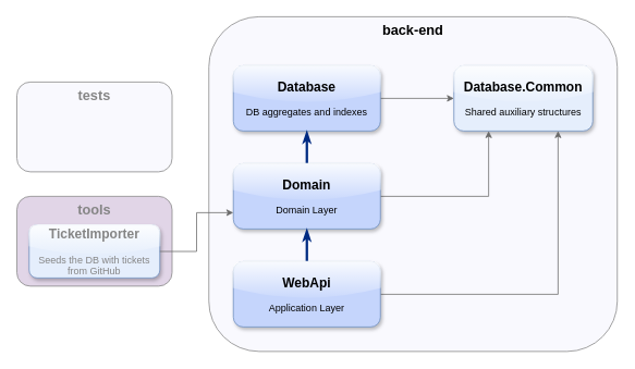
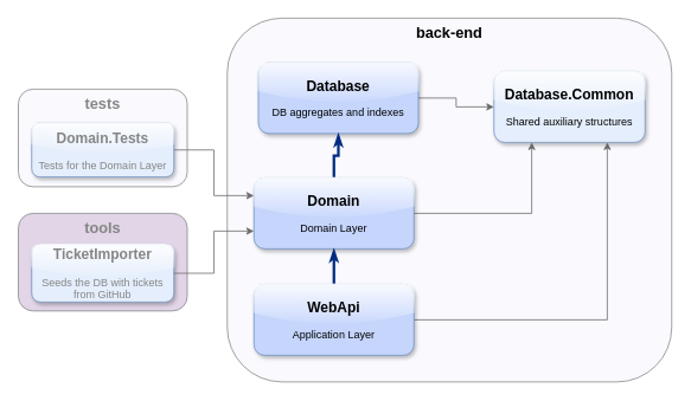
  <mxCell id="0" style=";html=1;" />
  <mxCell id="1" style=";html=1;" parent="0" />
  <mxCell id="2" value="&lt;font color=&quot;#858585&quot;&gt;tools&lt;/font&gt;" style="rounded=1;whiteSpace=wrap;html=1;shadow=0;glass=0;sketch=0;fillColor=#e1d5e7;strokeColor=#858585;verticalAlign=top;fontStyle=1;fontSize=17;" vertex="1" parent="1"><mxGeometry x="20" y="240" width="190" height="110" as="geometry" /></mxCell>
  <mxCell id="3" value="&lt;font color=&quot;#858585&quot;&gt;tests&lt;/font&gt;" style="rounded=1;whiteSpace=wrap;html=1;shadow=0;glass=0;sketch=0;fillColor=#F9F9FE;strokeColor=#858585;verticalAlign=top;fontStyle=1;fontSize=17;" vertex="1" parent="1"><mxGeometry x="20" y="100" width="190" height="110" as="geometry" /></mxCell>
  <mxCell id="4" value="back-end" style="rounded=1;whiteSpace=wrap;html=1;shadow=0;glass=0;sketch=0;fillColor=#F9F9FE;strokeColor=#858585;verticalAlign=top;fontStyle=1;fontSize=17;" vertex="1" parent="1"><mxGeometry x="255" y="20" width="500" height="410" as="geometry" /></mxCell>
  <mxCell id="5" style="edgeStyle=orthogonalEdgeStyle;rounded=0;orthogonalLoop=1;jettySize=auto;html=1;entryX=0;entryY=0.5;entryDx=0;entryDy=0;strokeColor=#696969;fontColor=#949494;" edge="1" parent="1" source="6" target="7"><mxGeometry relative="1" as="geometry"><mxPoint x="585" y="120" as="targetPoint" /></mxGeometry></mxCell>
- <mxCell id="6" value="&lt;b&gt;&lt;font style=&quot;font-size: 16px&quot;&gt;Database&lt;/font&gt;&lt;/b&gt;&lt;br&gt;&lt;br&gt;DB aggregates and indexes" style="rounded=1;whiteSpace=wrap;html=1;strokeColor=#6c8ebf;glass=1;sketch=0;shadow=1;fillColor=#C5D5FC;" vertex="1" parent="1"><mxGeometry x="285" y="80" width="180" height="80" as="geometry" /></mxCell>
+ <mxCell id="6" value="&lt;b&gt;&lt;font style=&quot;font-size: 16px&quot;&gt;Database&lt;/font&gt;&lt;/b&gt;&lt;br&gt;&lt;br&gt;DB aggregates and indexes" style="rounded=1;whiteSpace=wrap;html=1;strokeColor=#6c8ebf;glass=1;sketch=0;shadow=1;fillColor=#C5D5FC;" vertex="1" parent="1"><mxGeometry x="290" y="70" width="180" height="80" as="geometry" /></mxCell>
  <mxCell id="7" value="&lt;b&gt;&lt;font style=&quot;font-size: 16px&quot;&gt;Database.Common&lt;/font&gt;&lt;/b&gt;&lt;br&gt;&lt;br&gt;Shared auxiliary structures" style="rounded=1;whiteSpace=wrap;html=1;strokeColor=#6c8ebf;fillColor=#E5EEFC;glass=1;shadow=1;" vertex="1" parent="1"><mxGeometry x="555" y="80" width="170" height="80" as="geometry" /></mxCell>
  <mxCell id="8" style="edgeStyle=orthogonalEdgeStyle;rounded=0;orthogonalLoop=1;jettySize=auto;html=1;entryX=0.5;entryY=1;entryDx=0;entryDy=0;strokeColor=#002B82;strokeWidth=3;endArrow=classicThin;endFill=1;" edge="1" parent="1" source="10" target="6"><mxGeometry relative="1" as="geometry" /></mxCell>
  <mxCell id="9" style="edgeStyle=orthogonalEdgeStyle;rounded=0;orthogonalLoop=1;jettySize=auto;html=1;exitX=1;exitY=0.5;exitDx=0;exitDy=0;entryX=0.25;entryY=1;entryDx=0;entryDy=0;strokeColor=#696969;fontColor=#949494;" edge="1" parent="1" source="10" target="7"><mxGeometry relative="1" as="geometry" /></mxCell>
  <mxCell id="10" value="&lt;b&gt;&lt;font style=&quot;font-size: 16px&quot;&gt;Domain&lt;/font&gt;&lt;/b&gt;&lt;br&gt;&lt;br&gt;Domain Layer" style="rounded=1;whiteSpace=wrap;html=1;strokeColor=#6c8ebf;glass=1;sketch=0;shadow=1;fillColor=#C5D5FC;" vertex="1" parent="1"><mxGeometry x="285" y="200" width="180" height="80" as="geometry" /></mxCell>
  <mxCell id="11" style="edgeStyle=orthogonalEdgeStyle;rounded=0;orthogonalLoop=1;jettySize=auto;html=1;entryX=0.5;entryY=1;entryDx=0;entryDy=0;strokeColor=#002B82;strokeWidth=3;endArrow=classicThin;endFill=1;" edge="1" parent="1" source="13" target="10"><mxGeometry relative="1" as="geometry" /></mxCell>
  <mxCell id="12" style="edgeStyle=orthogonalEdgeStyle;rounded=0;orthogonalLoop=1;jettySize=auto;html=1;entryX=0.75;entryY=1;entryDx=0;entryDy=0;strokeColor=#696969;fontColor=#949494;" edge="1" parent="1" source="13" target="7"><mxGeometry relative="1" as="geometry" /></mxCell>
  <mxCell id="13" value="&lt;b&gt;&lt;font style=&quot;font-size: 16px&quot;&gt;WebApi&lt;/font&gt;&lt;/b&gt;&lt;br&gt;&lt;br&gt;Application Layer" style="rounded=1;whiteSpace=wrap;html=1;strokeColor=#6c8ebf;glass=1;sketch=0;shadow=1;fillColor=#C5D5FC;" vertex="1" parent="1"><mxGeometry x="285" y="320" width="180" height="80" as="geometry" /></mxCell>
+ <mxCell id="14" value="&lt;font color=&quot;#858585&quot;&gt;&lt;b&gt;&lt;font style=&quot;font-size: 16px&quot;&gt;Domain.Tests&lt;/font&gt;&lt;/b&gt;&lt;br&gt;&lt;br&gt;Tests for the Domain Layer&lt;/font&gt;" style="rounded=1;whiteSpace=wrap;html=1;strokeColor=#6c8ebf;fillColor=#E5EEFC;glass=1;shadow=1;" vertex="1" parent="1"><mxGeometry x="35" y="138" width="160" height="61" as="geometry" /></mxCell>
+ <mxCell id="15" style="edgeStyle=orthogonalEdgeStyle;rounded=0;orthogonalLoop=1;jettySize=auto;html=1;entryX=0;entryY=0.25;entryDx=0;entryDy=0;strokeColor=#696969;exitX=1;exitY=0.5;exitDx=0;exitDy=0;fontColor=#949494;" edge="1" parent="1" source="14" target="10"><mxGeometry relative="1" as="geometry"><mxPoint x="175" y="240" as="sourcePoint" /><mxPoint x="117.5" y="50" as="targetPoint" /></mxGeometry></mxCell>
  <mxCell id="16" value="&lt;font color=&quot;#858585&quot;&gt;&lt;b&gt;&lt;font style=&quot;font-size: 16px&quot;&gt;TicketImporter&lt;/font&gt;&lt;/b&gt;&lt;br&gt;&lt;br&gt;Seeds the DB with tickets from GitHub&lt;/font&gt;" style="rounded=1;whiteSpace=wrap;html=1;strokeColor=#6c8ebf;fillColor=#E5EEFC;glass=1;shadow=1;" vertex="1" parent="1"><mxGeometry x="35" y="275" width="160" height="65" as="geometry" /></mxCell>
  <mxCell id="17" style="edgeStyle=orthogonalEdgeStyle;rounded=0;orthogonalLoop=1;jettySize=auto;html=1;entryX=0;entryY=0.75;entryDx=0;entryDy=0;strokeColor=#696969;exitX=1;exitY=0.5;exitDx=0;exitDy=0;fontColor=#949494;" edge="1" parent="1" source="16" target="10"><mxGeometry relative="1" as="geometry"><mxPoint x="205" y="200" as="sourcePoint" /><mxPoint x="295" y="230" as="targetPoint" /></mxGeometry></mxCell>
